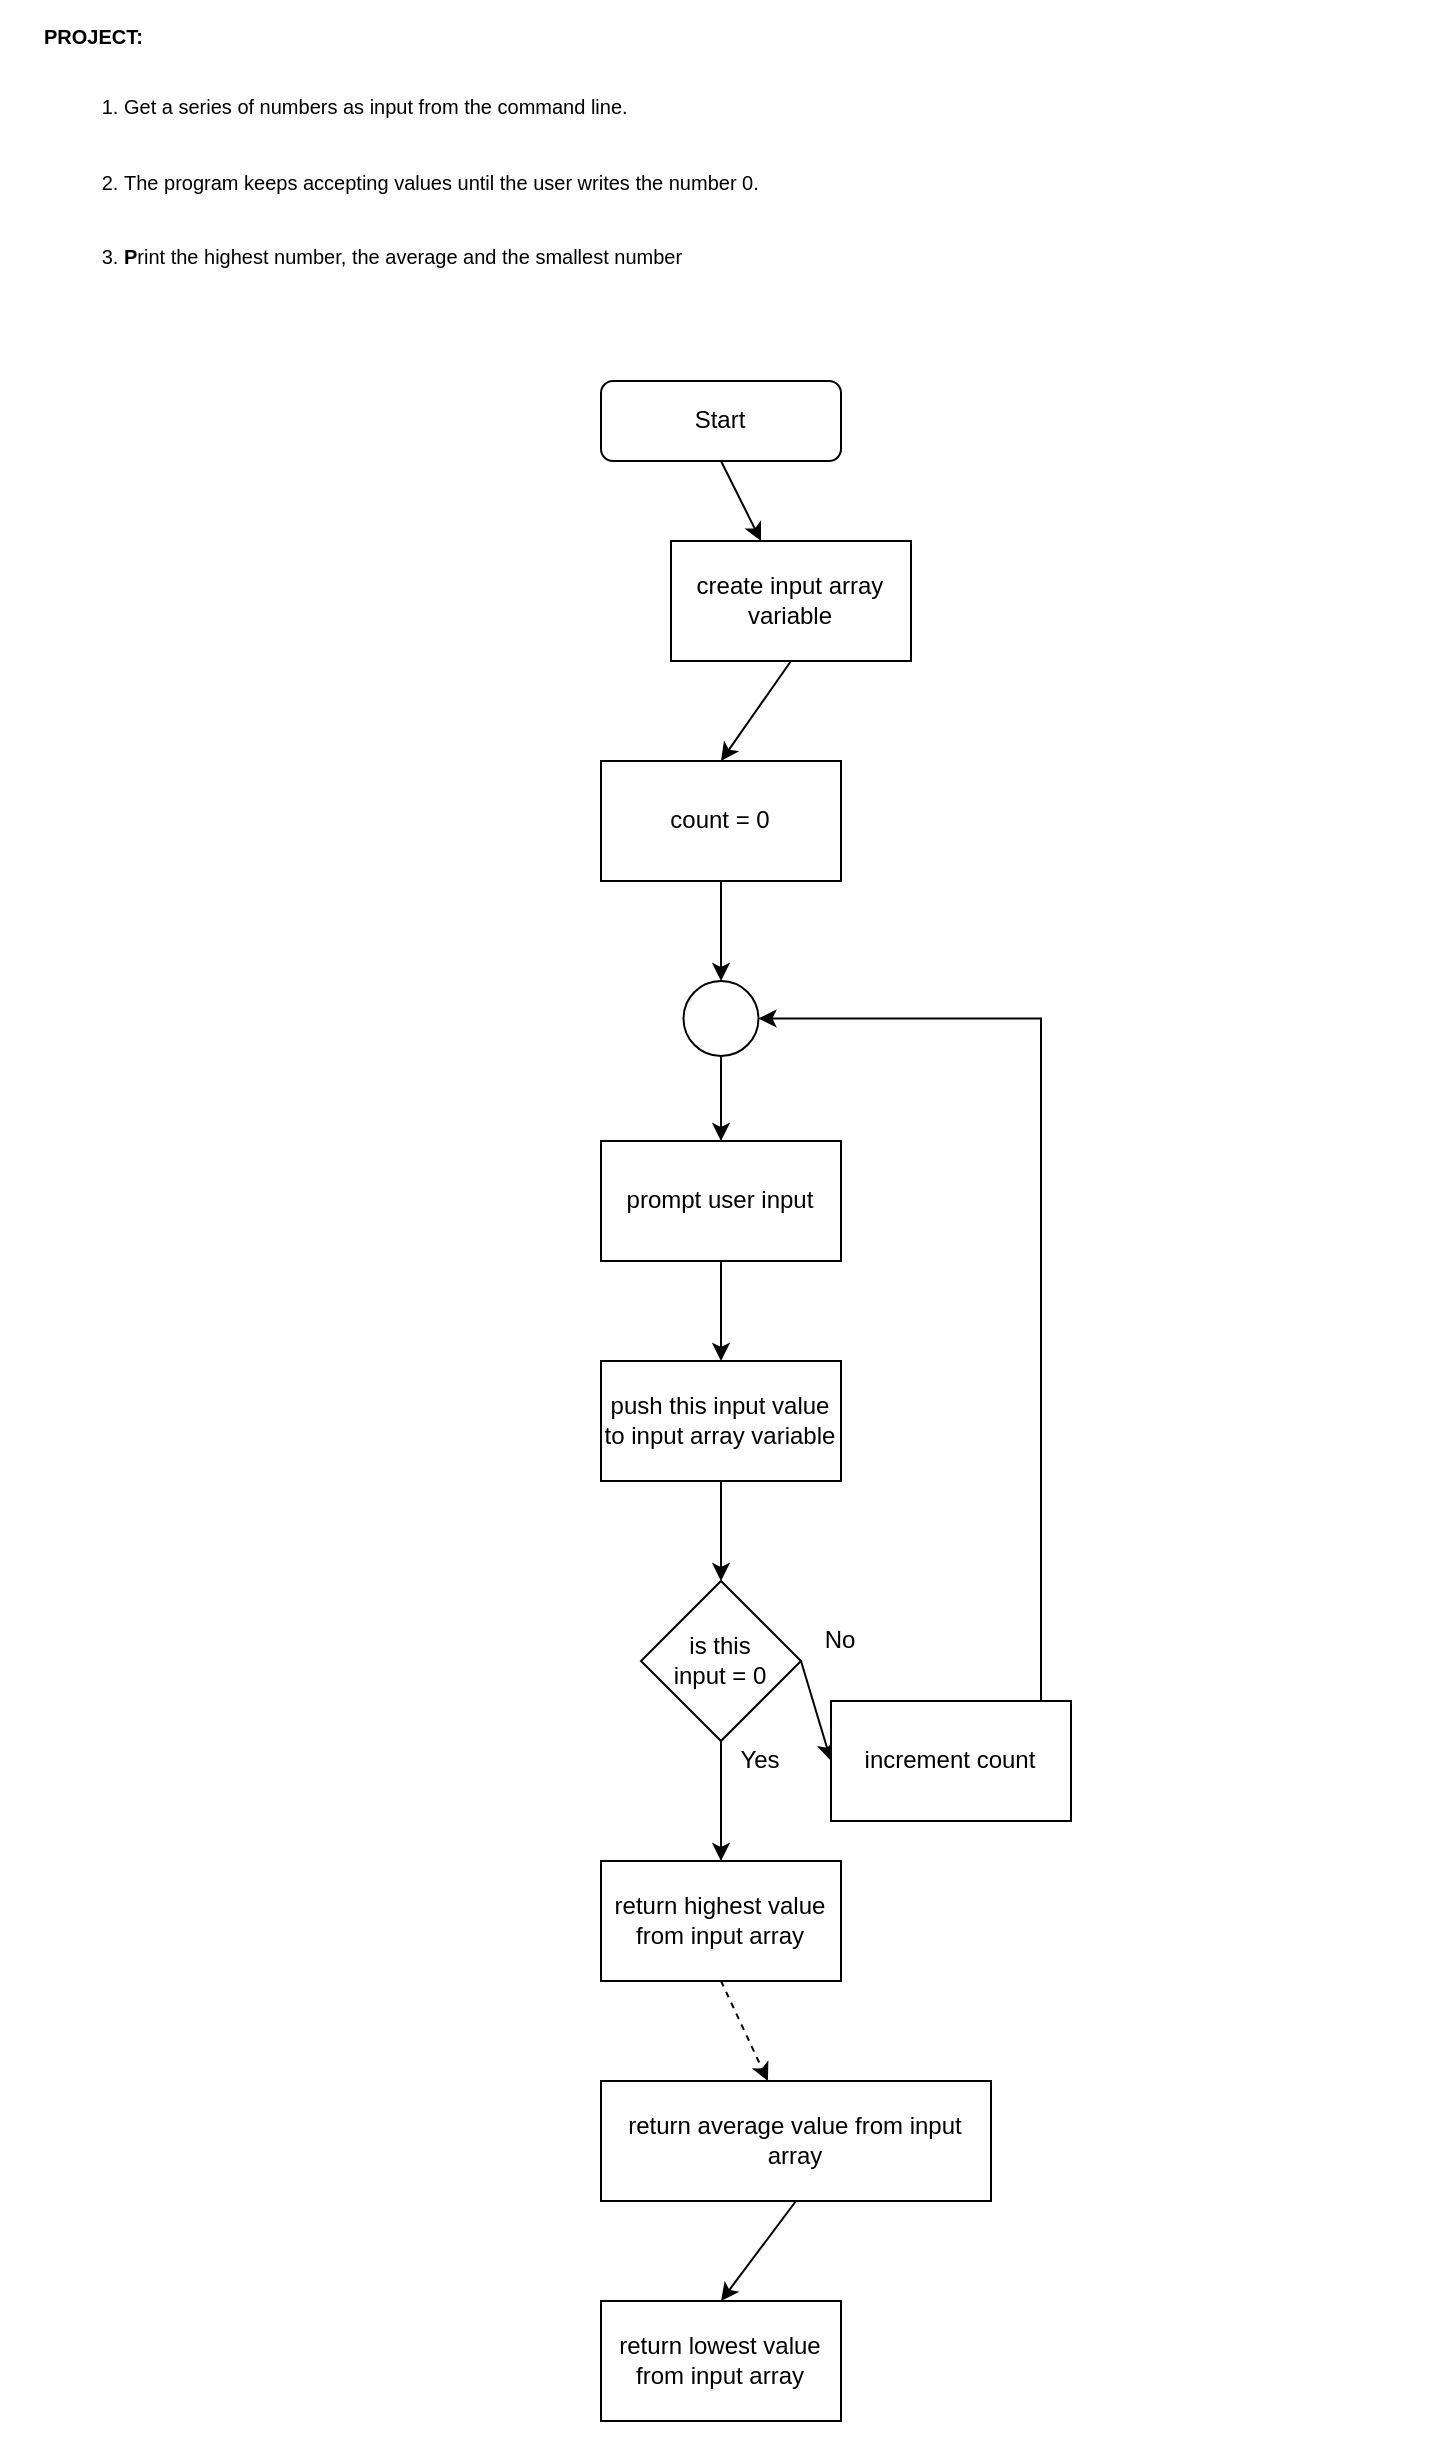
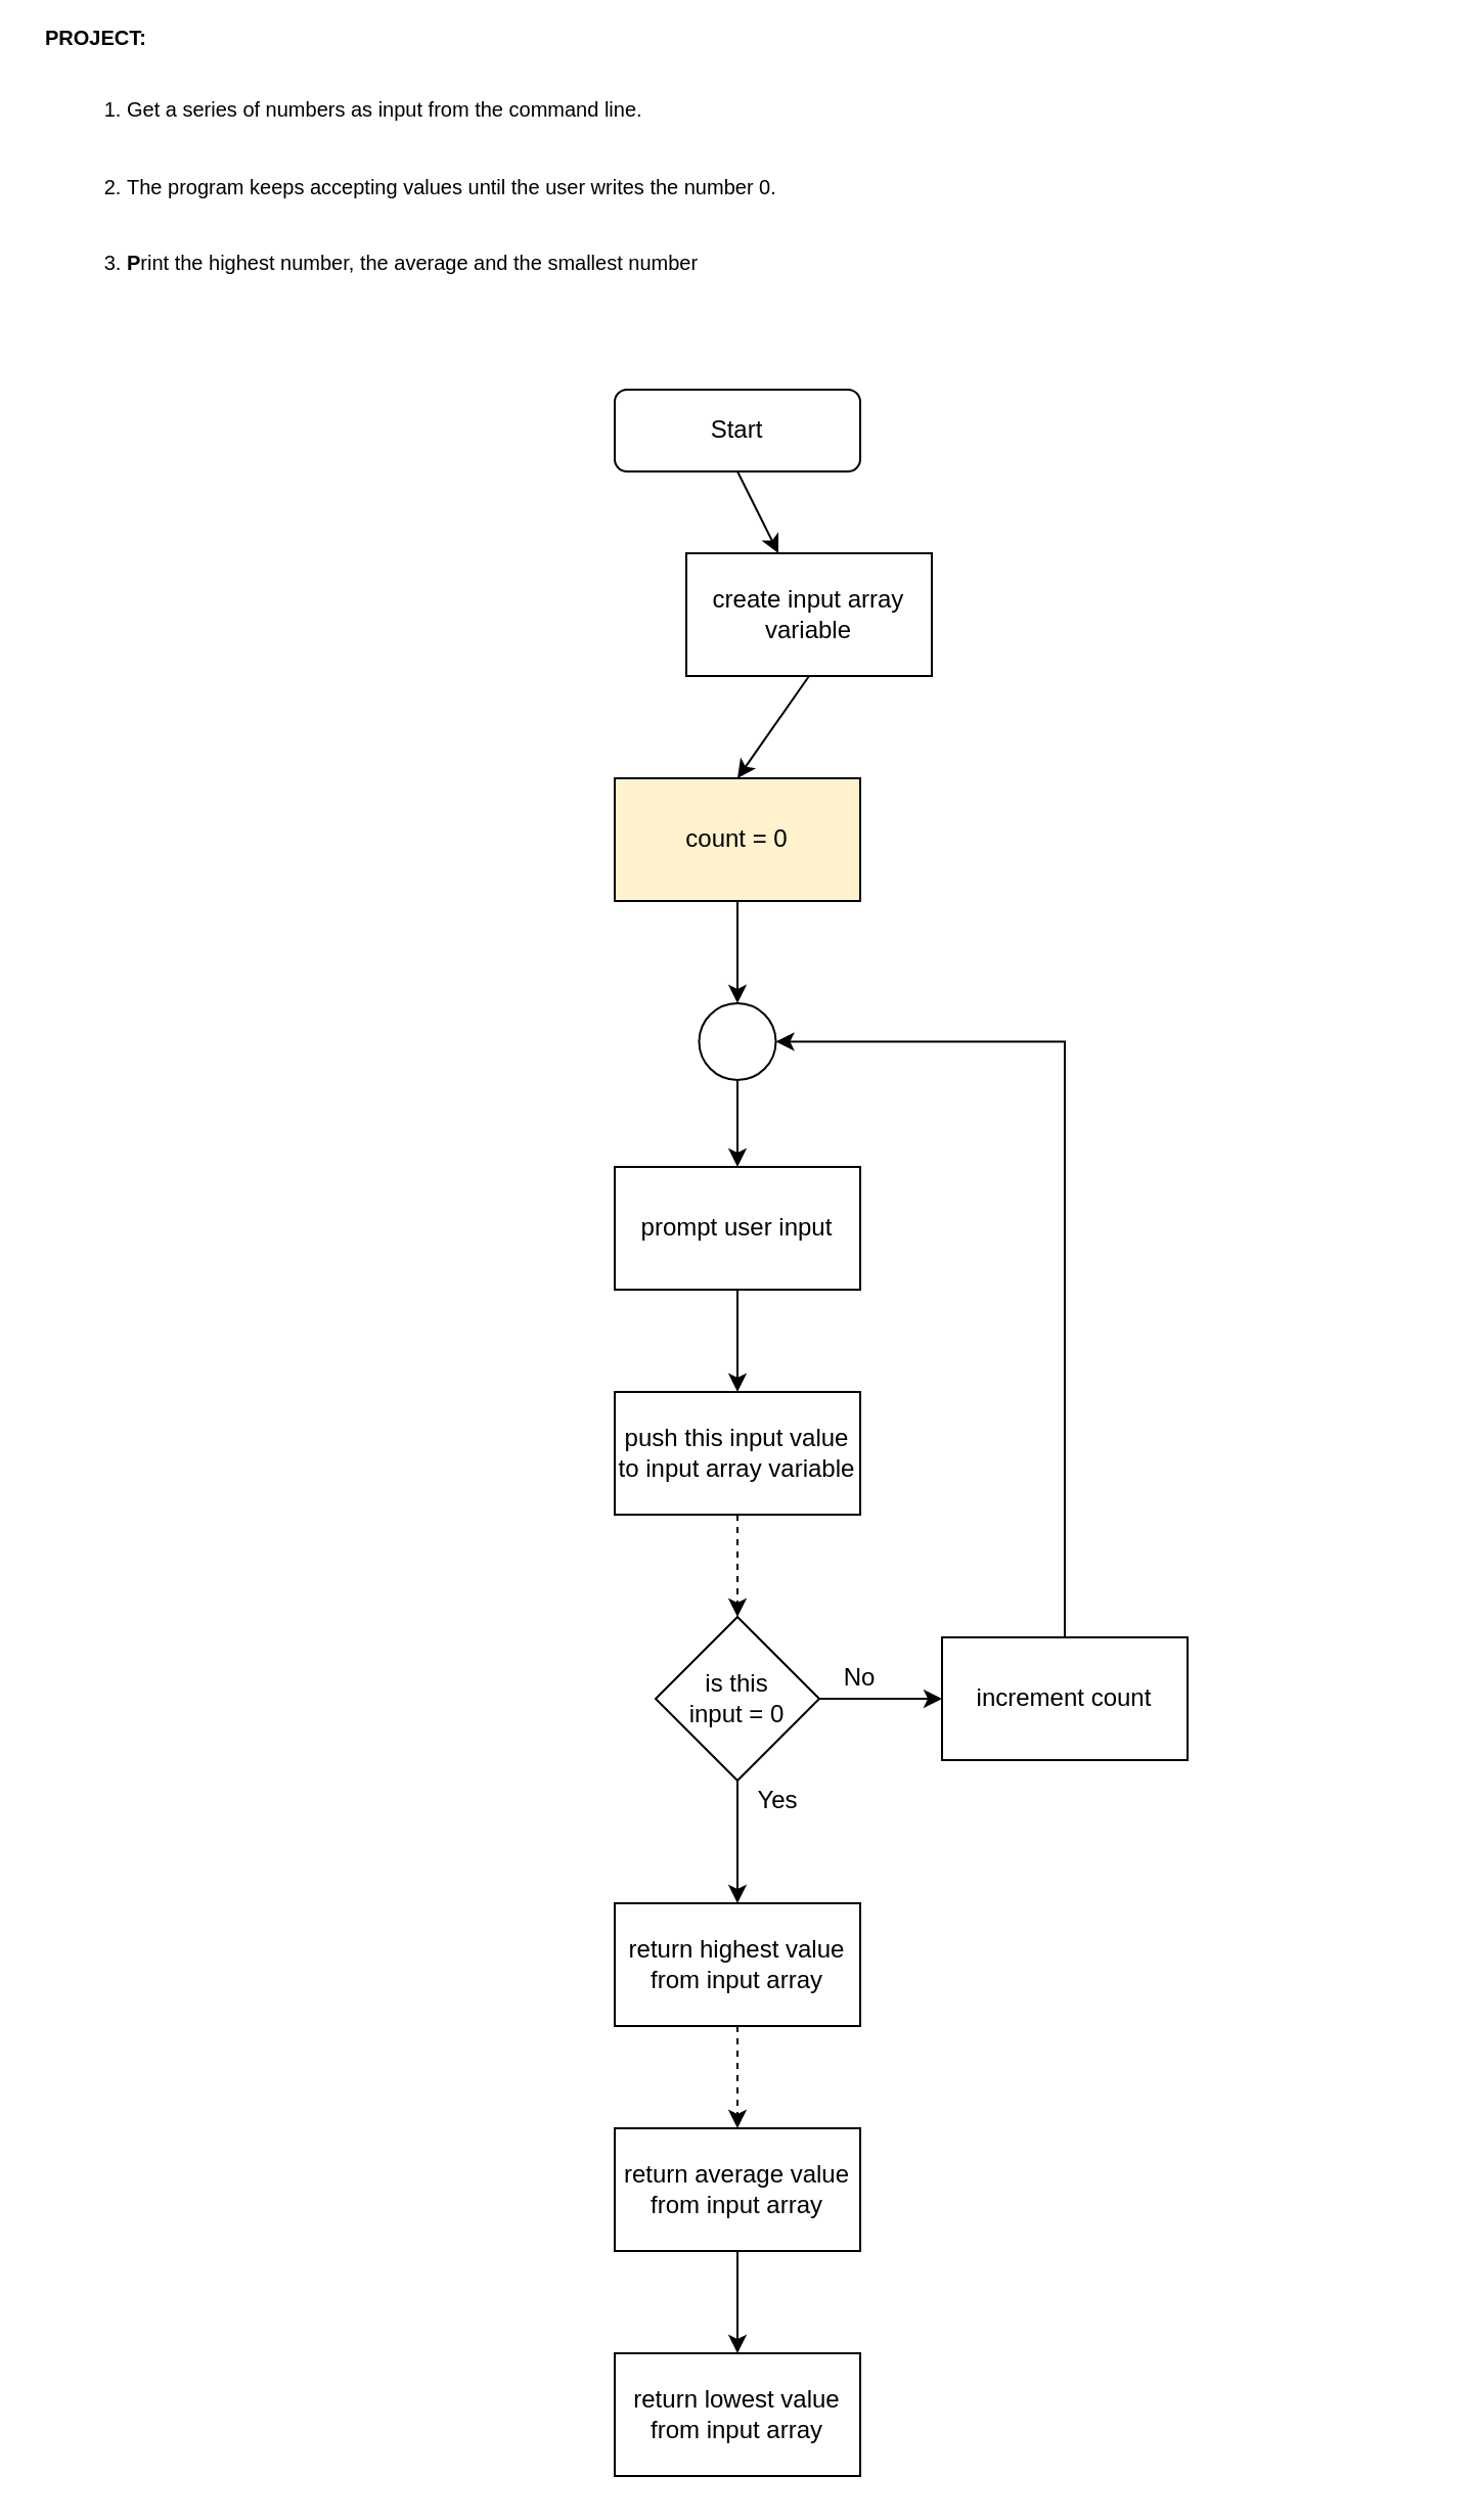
  <mxCell id="0" />
  <mxCell id="1" parent="0" />
  <mxCell id="2" value="Start" style="rounded=1;whiteSpace=wrap;html=1;fontSize=12;glass=0;strokeWidth=1;shadow=0;" parent="1" vertex="1"><mxGeometry x="300" y="160" width="120" height="40" as="geometry" /></mxCell>
  <mxCell id="3" value="&lt;p style=&quot;line-height: 130%&quot;&gt;&lt;/p&gt;&lt;h1 class=&quot;w-2/3 pt-4 mx-auto mt-10 text-2xl font-normal leading-8 tracking-tight text-center text-gray-900 sm:text-2xl sm:leading-10&quot; style=&quot;font-size: 10px&quot; align=&quot;left&quot;&gt;&lt;font style=&quot;font-size: 10px&quot;&gt;PROJECT:&lt;/font&gt;&lt;/h1&gt;&lt;ol style=&quot;font-size: 10px&quot;&gt;&lt;li&gt;&lt;h1 class=&quot;w-2/3 pt-4 mx-auto mt-10 text-2xl font-normal leading-8 tracking-tight text-center text-gray-900 sm:text-2xl sm:leading-10&quot; align=&quot;left&quot;&gt;&lt;font style=&quot;font-size: 10px&quot;&gt;&lt;span style=&quot;font-weight: normal&quot;&gt;Get a series of numbers as input from the command line.&amp;nbsp;&lt;/span&gt;&lt;/font&gt;&lt;font style=&quot;font-size: 10px&quot;&gt;&lt;span style=&quot;font-weight: normal&quot;&gt;&lt;/span&gt;&lt;/font&gt;&lt;/h1&gt;&lt;/li&gt;&lt;li&gt;&lt;h1 class=&quot;w-2/3 pt-4 mx-auto mt-10 text-2xl font-normal leading-8 tracking-tight text-center text-gray-900 sm:text-2xl sm:leading-10&quot; align=&quot;left&quot;&gt;&lt;font style=&quot;font-size: 10px&quot;&gt;&lt;span style=&quot;font-weight: normal&quot;&gt;&lt;/span&gt;&lt;font style=&quot;font-size: 10px&quot;&gt;&lt;span style=&quot;font-weight: normal&quot;&gt;The program &lt;/span&gt;&lt;/font&gt;&lt;font style=&quot;font-size: 10px&quot;&gt;&lt;span style=&quot;font-weight: normal&quot;&gt;keeps accepting values until the user writes the number 0. &lt;br&gt;&lt;/span&gt;&lt;/font&gt;&lt;/font&gt;&lt;/h1&gt;&lt;/li&gt;&lt;li&gt;&lt;h1 class=&quot;w-2/3 pt-4 mx-auto mt-10 text-2xl font-normal leading-8 tracking-tight text-center text-gray-900 sm:text-2xl sm:leading-10&quot; align=&quot;left&quot;&gt;&lt;font style=&quot;font-size: 10px&quot;&gt;&lt;span style=&quot;font-weight: normal&quot;&gt;&lt;/span&gt;P&lt;span style=&quot;font-weight: normal&quot;&gt;rint the highest number, the average and the smallest number&lt;/span&gt;&lt;br&gt;&lt;/font&gt;&lt;font style=&quot;font-size: 10px&quot;&gt;&lt;span style=&quot;font-weight: normal&quot;&gt;                        &lt;/span&gt;&lt;/font&gt;&lt;/h1&gt;&lt;/li&gt;&lt;/ol&gt;&lt;p&gt;&lt;/p&gt;" style="text;html=1;strokeColor=none;fillColor=none;align=left;verticalAlign=middle;whiteSpace=wrap;rounded=0;" parent="1" vertex="1"><mxGeometry x="20" y="20" width="680" height="50" as="geometry" /></mxCell>
  <mxCell id="4" value="create input array variable" style="rounded=0;whiteSpace=wrap;html=1;" parent="1" vertex="1"><mxGeometry x="335" y="240" width="120" height="60" as="geometry" /></mxCell>
  <mxCell id="5" value="prompt user input" style="rounded=0;whiteSpace=wrap;html=1;" parent="1" vertex="1"><mxGeometry x="300" y="540" width="120" height="60" as="geometry" /></mxCell>
  <mxCell id="6" value="is this&lt;br&gt;input = 0" style="rhombus;whiteSpace=wrap;html=1;" parent="1" vertex="1"><mxGeometry x="320" y="760" width="80" height="80" as="geometry" /></mxCell>
  <mxCell id="7" value="push this input value to input array variable" style="rounded=0;whiteSpace=wrap;html=1;" parent="1" vertex="1"><mxGeometry x="300" y="650" width="120" height="60" as="geometry" /></mxCell>
  <mxCell id="8" value="return highest value from input array" style="rounded=0;whiteSpace=wrap;html=1;" parent="1" vertex="1"><mxGeometry x="300" y="900" width="120" height="60" as="geometry" /></mxCell>
  <mxCell id="9" value="" style="endArrow=classic;html=1;exitX=1;exitY=0.5;exitDx=0;exitDy=0;entryX=0;entryY=0.5;entryDx=0;entryDy=0;" parent="1" source="6" target="17" edge="1"><mxGeometry width="50" height="50" relative="1" as="geometry"><mxPoint x="380" y="770" as="sourcePoint" /><mxPoint x="430" y="720" as="targetPoint" /></mxGeometry></mxCell>
  <mxCell id="10" value="" style="endArrow=classic;html=1;exitX=0.5;exitY=1;exitDx=0;exitDy=0;" parent="1" source="2" target="4" edge="1"><mxGeometry width="50" height="50" relative="1" as="geometry"><mxPoint x="380" y="450" as="sourcePoint" /><mxPoint x="430" y="400" as="targetPoint" /></mxGeometry></mxCell>
  <mxCell id="11" value="" style="endArrow=classic;html=1;exitX=0.5;exitY=1;exitDx=0;exitDy=0;entryX=0.5;entryY=0;entryDx=0;entryDy=0;" parent="1" source="18" target="5" edge="1"><mxGeometry width="50" height="50" relative="1" as="geometry"><mxPoint x="370" y="155" as="sourcePoint" /><mxPoint x="370" y="185" as="targetPoint" /></mxGeometry></mxCell>
  <mxCell id="12" value="" style="endArrow=classic;html=1;exitX=0.5;exitY=1;exitDx=0;exitDy=0;" parent="1" source="5" target="7" edge="1"><mxGeometry width="50" height="50" relative="1" as="geometry"><mxPoint x="380" y="420" as="sourcePoint" /><mxPoint x="360" y="660" as="targetPoint" /></mxGeometry></mxCell>
  <mxCell id="13" value="" style="endArrow=classic;html=1;exitX=0.5;exitY=1;exitDx=0;exitDy=0;" parent="1" source="6" target="8" edge="1"><mxGeometry width="50" height="50" relative="1" as="geometry"><mxPoint x="380" y="650" as="sourcePoint" /><mxPoint x="430" y="600" as="targetPoint" /></mxGeometry></mxCell>
  <mxCell id="14" value="No" style="text;html=1;strokeColor=none;fillColor=none;align=center;verticalAlign=middle;whiteSpace=wrap;rounded=0;" parent="1" vertex="1"><mxGeometry x="400" y="780" width="40" height="20" as="geometry" /></mxCell>
  <mxCell id="15" style="edgeStyle=orthogonalEdgeStyle;rounded=0;orthogonalLoop=1;jettySize=auto;html=1;entryX=1;entryY=0.5;entryDx=0;entryDy=0;" parent="1" source="17" target="18" edge="1"><mxGeometry relative="1" as="geometry"><mxPoint x="390" y="485" as="targetPoint" /><Array as="points"><mxPoint x="520" y="479" /></Array></mxGeometry></mxCell>
  <mxCell id="16" value="Yes" style="text;html=1;strokeColor=none;fillColor=none;align=center;verticalAlign=middle;whiteSpace=wrap;rounded=0;" parent="1" vertex="1"><mxGeometry x="360" y="840" width="40" height="20" as="geometry" /></mxCell>
- <mxCell id="17" value="increment count" style="rounded=0;whiteSpace=wrap;html=1;" parent="1" vertex="1"><mxGeometry x="415" y="820" width="120" height="60" as="geometry" /></mxCell>
+ <mxCell id="17" value="increment count" style="rounded=0;whiteSpace=wrap;html=1;" parent="1" vertex="1"><mxGeometry x="460" y="770" width="120" height="60" as="geometry" /></mxCell>
  <mxCell id="18" value="" style="ellipse;whiteSpace=wrap;html=1;aspect=fixed;" parent="1" vertex="1"><mxGeometry x="341.25" y="460" width="37.5" height="37.5" as="geometry" /></mxCell>
- <mxCell id="19" value="count = 0" style="rounded=0;whiteSpace=wrap;html=1;" parent="1" vertex="1"><mxGeometry x="300" y="350" width="120" height="60" as="geometry" /></mxCell>
- <mxCell id="20" value="" style="endArrow=classic;html=1;exitX=0.5;exitY=1;exitDx=0;exitDy=0;entryX=0.5;entryY=0;entryDx=0;entryDy=0;" parent="1" source="7" target="6" edge="1"><mxGeometry width="50" height="50" relative="1" as="geometry"><mxPoint x="390" y="525" as="sourcePoint" /><mxPoint x="440" y="475" as="targetPoint" /></mxGeometry></mxCell>
+ <mxCell id="19" value="count = 0" style="rounded=0;whiteSpace=wrap;html=1;fillColor=#fff2cc;" parent="1" vertex="1"><mxGeometry x="300" y="350" width="120" height="60" as="geometry" /></mxCell>
+ <mxCell id="20" value="" style="endArrow=classic;html=1;exitX=0.5;exitY=1;exitDx=0;exitDy=0;entryX=0.5;entryY=0;entryDx=0;entryDy=0;dashed=1;" parent="1" source="7" target="6" edge="1"><mxGeometry width="50" height="50" relative="1" as="geometry"><mxPoint x="390" y="525" as="sourcePoint" /><mxPoint x="440" y="475" as="targetPoint" /></mxGeometry></mxCell>
  <mxCell id="21" value="" style="endArrow=classic;html=1;exitX=0.5;exitY=1;exitDx=0;exitDy=0;entryX=0.5;entryY=0;entryDx=0;entryDy=0;" edge="1" parent="1" source="19" target="18"><mxGeometry width="50" height="50" relative="1" as="geometry"><mxPoint x="360" y="710" as="sourcePoint" /><mxPoint x="410" y="660" as="targetPoint" /></mxGeometry></mxCell>
  <mxCell id="22" value="" style="endArrow=classic;html=1;exitX=0.5;exitY=1;exitDx=0;exitDy=0;entryX=0.5;entryY=0;entryDx=0;entryDy=0;" edge="1" parent="1" source="4" target="19"><mxGeometry width="50" height="50" relative="1" as="geometry"><mxPoint x="560" y="220" as="sourcePoint" /><mxPoint x="560" y="270" as="targetPoint" /></mxGeometry></mxCell>
  <mxCell id="23" value="return lowest value from input array" style="rounded=0;whiteSpace=wrap;html=1;" vertex="1" parent="1"><mxGeometry x="300" y="1120" width="120" height="60" as="geometry" /></mxCell>
- <mxCell id="24" value="return average value from input array" style="rounded=0;whiteSpace=wrap;html=1;" vertex="1" parent="1"><mxGeometry x="300" y="1010" width="195" height="60" as="geometry" /></mxCell>
+ <mxCell id="24" value="return average value from input array" style="rounded=0;whiteSpace=wrap;html=1;" vertex="1" parent="1"><mxGeometry x="300" y="1010" width="120" height="60" as="geometry" /></mxCell>
  <mxCell id="25" value="" style="endArrow=classic;html=1;exitX=0.5;exitY=1;exitDx=0;exitDy=0;dashed=1;" edge="1" parent="1" source="8" target="24"><mxGeometry width="50" height="50" relative="1" as="geometry"><mxPoint x="360" y="1060" as="sourcePoint" /><mxPoint x="410" y="1010" as="targetPoint" /></mxGeometry></mxCell>
  <mxCell id="26" value="" style="endArrow=classic;html=1;exitX=0.5;exitY=1;exitDx=0;exitDy=0;entryX=0.5;entryY=0;entryDx=0;entryDy=0;" edge="1" parent="1" source="24" target="23"><mxGeometry width="50" height="50" relative="1" as="geometry"><mxPoint x="370" y="970" as="sourcePoint" /><mxPoint x="370" y="1020" as="targetPoint" /></mxGeometry></mxCell>
